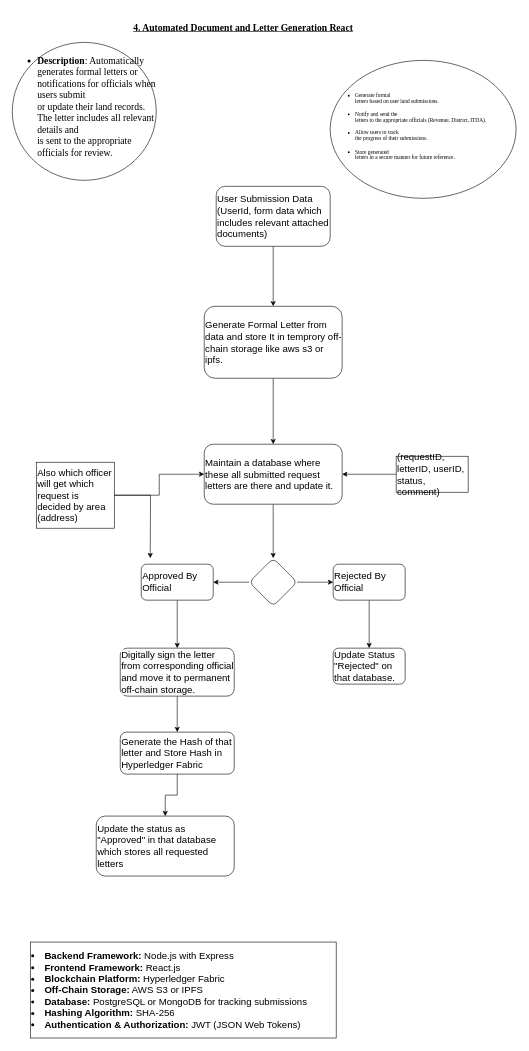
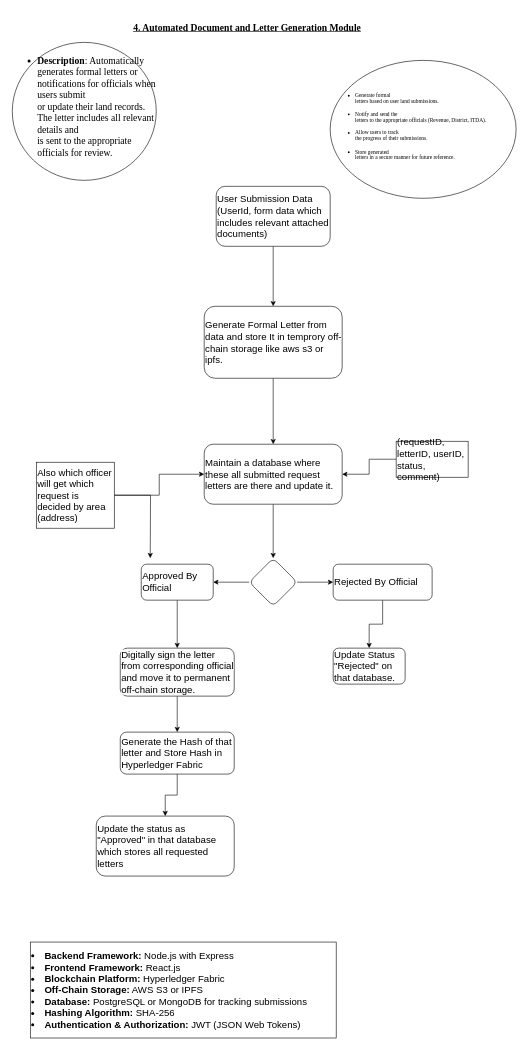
  <mxCell id="0" />
  <mxCell id="1" parent="0" />
  <mxCell id="2" value="" style="edgeStyle=orthogonalEdgeStyle;rounded=0;orthogonalLoop=1;jettySize=auto;html=1;fontSize=16;align=left;verticalAlign=middle;" parent="1" source="3" target="5" edge="1"><mxGeometry relative="1" as="geometry" /></mxCell>
  <mxCell id="3" value="User Submission Data&lt;div style=&quot;font-size: 16px;&quot;&gt;(UserId, form data which includes relevant attached documents)&lt;/div&gt;" style="rounded=1;whiteSpace=wrap;html=1;fontSize=16;align=left;verticalAlign=middle;" parent="1" vertex="1"><mxGeometry x="360" y="310" width="190" height="100" as="geometry" /></mxCell>
  <mxCell id="4" value="" style="edgeStyle=orthogonalEdgeStyle;rounded=0;orthogonalLoop=1;jettySize=auto;html=1;fontSize=16;align=left;verticalAlign=middle;" parent="1" source="5" target="7" edge="1"><mxGeometry relative="1" as="geometry" /></mxCell>
  <mxCell id="5" value="Generate Formal Letter from data&amp;nbsp;&lt;span style=&quot;background-color: initial; font-size: 16px;&quot;&gt;and store It in temprory off-chain storage like aws s3 or ipfs.&amp;nbsp;&lt;/span&gt;" style="whiteSpace=wrap;html=1;rounded=1;fontSize=16;align=left;verticalAlign=middle;" parent="1" vertex="1"><mxGeometry x="340" y="510" width="230" height="120" as="geometry" /></mxCell>
  <mxCell id="6" value="" style="edgeStyle=orthogonalEdgeStyle;rounded=0;orthogonalLoop=1;jettySize=auto;html=1;fontSize=16;align=left;verticalAlign=middle;" parent="1" source="7" target="10" edge="1"><mxGeometry relative="1" as="geometry" /></mxCell>
  <mxCell id="7" value="Maintain a database where these all submitted request letters are there and update it." style="whiteSpace=wrap;html=1;rounded=1;fontSize=16;align=left;verticalAlign=middle;" parent="1" vertex="1"><mxGeometry x="340" y="740" width="230" height="100" as="geometry" /></mxCell>
  <mxCell id="8" value="" style="edgeStyle=orthogonalEdgeStyle;rounded=0;orthogonalLoop=1;jettySize=auto;html=1;fontSize=16;align=left;verticalAlign=middle;" parent="1" source="10" target="12" edge="1"><mxGeometry relative="1" as="geometry" /></mxCell>
  <mxCell id="9" value="" style="edgeStyle=orthogonalEdgeStyle;rounded=0;orthogonalLoop=1;jettySize=auto;html=1;fontSize=16;align=left;verticalAlign=middle;" parent="1" source="10" target="14" edge="1"><mxGeometry relative="1" as="geometry" /></mxCell>
  <mxCell id="10" value="" style="rhombus;whiteSpace=wrap;html=1;rounded=1;fontSize=16;align=left;verticalAlign=middle;" parent="1" vertex="1"><mxGeometry x="415" y="930" width="80" height="80" as="geometry" /></mxCell>
  <mxCell id="11" value="" style="edgeStyle=orthogonalEdgeStyle;rounded=0;orthogonalLoop=1;jettySize=auto;html=1;fontSize=16;align=left;verticalAlign=middle;" parent="1" source="12" target="16" edge="1"><mxGeometry relative="1" as="geometry" /></mxCell>
  <mxCell id="12" value="Approved By Official" style="rounded=1;whiteSpace=wrap;html=1;fontSize=16;align=left;verticalAlign=middle;" parent="1" vertex="1"><mxGeometry x="235" y="940" width="120" height="60" as="geometry" /></mxCell>
  <mxCell id="13" value="" style="edgeStyle=orthogonalEdgeStyle;rounded=0;orthogonalLoop=1;jettySize=auto;html=1;fontSize=16;align=left;verticalAlign=middle;" parent="1" source="14" target="20" edge="1"><mxGeometry relative="1" as="geometry" /></mxCell>
- <mxCell id="14" value="Rejected By Official" style="whiteSpace=wrap;html=1;rounded=1;fontSize=16;align=left;verticalAlign=middle;" parent="1" vertex="1"><mxGeometry x="555" y="940" width="120" height="60" as="geometry" /></mxCell>
+ <mxCell id="14" value="Rejected By Official" style="whiteSpace=wrap;html=1;rounded=1;fontSize=16;align=left;verticalAlign=middle;" parent="1" vertex="1"><mxGeometry x="555" y="940" width="165" height="60" as="geometry" /></mxCell>
  <mxCell id="15" value="" style="edgeStyle=orthogonalEdgeStyle;rounded=0;orthogonalLoop=1;jettySize=auto;html=1;fontSize=16;align=left;verticalAlign=middle;" parent="1" source="16" target="18" edge="1"><mxGeometry relative="1" as="geometry" /></mxCell>
  <mxCell id="16" value="&lt;br style=&quot;font-size: 16px;&quot;&gt;&lt;span style=&quot;color: rgb(0, 0, 0); font-family: Helvetica; font-size: 16px; font-style: normal; font-variant-ligatures: normal; font-variant-caps: normal; font-weight: 400; letter-spacing: normal; orphans: 2; text-indent: 0px; text-transform: none; widows: 2; word-spacing: 0px; -webkit-text-stroke-width: 0px; white-space: normal; background-color: rgb(251, 251, 251); text-decoration-thickness: initial; text-decoration-style: initial; text-decoration-color: initial; float: none; display: inline !important;&quot;&gt;Digitally sign the letter from corresponding official and move it to permanent off-chain storage.&lt;/span&gt;&lt;div style=&quot;font-size: 16px;&quot;&gt;&lt;br style=&quot;font-size: 16px;&quot;&gt;&lt;/div&gt;" style="rounded=1;whiteSpace=wrap;html=1;fontSize=16;align=left;verticalAlign=middle;" parent="1" vertex="1"><mxGeometry x="200" y="1080" width="190" height="80" as="geometry" /></mxCell>
  <mxCell id="17" value="" style="edgeStyle=orthogonalEdgeStyle;rounded=0;orthogonalLoop=1;jettySize=auto;html=1;fontSize=16;align=left;verticalAlign=middle;" parent="1" source="18" target="19" edge="1"><mxGeometry relative="1" as="geometry" /></mxCell>
  <mxCell id="18" value="Generate the Hash of that letter and Store Hash in Hyperledger Fabric " style="rounded=1;whiteSpace=wrap;html=1;fontSize=16;align=left;verticalAlign=middle;" parent="1" vertex="1"><mxGeometry x="200" y="1220" width="190" height="70" as="geometry" /></mxCell>
  <mxCell id="19" value="Update the status as &quot;Approved&quot; in that database which stores all requested letters" style="rounded=1;whiteSpace=wrap;html=1;fontSize=16;align=left;verticalAlign=middle;" parent="1" vertex="1"><mxGeometry x="160" y="1360" width="230" height="100" as="geometry" /></mxCell>
  <mxCell id="20" value="Update Status &quot;Rejected&quot; on that database." style="whiteSpace=wrap;html=1;rounded=1;fontSize=16;align=left;verticalAlign=middle;" parent="1" vertex="1"><mxGeometry x="555" y="1080" width="120" height="60" as="geometry" /></mxCell>
  <mxCell id="21" value="" style="edgeStyle=orthogonalEdgeStyle;rounded=0;orthogonalLoop=1;jettySize=auto;html=1;fontSize=16;align=left;verticalAlign=middle;" parent="1" source="22" target="7" edge="1"><mxGeometry relative="1" as="geometry" /></mxCell>
- <mxCell id="22" value="(requestID, letterID, userID, status, comment)" style="rounded=0;whiteSpace=wrap;html=1;fontSize=16;align=left;verticalAlign=middle;" parent="1" vertex="1"><mxGeometry x="660" y="760" width="120" height="60" as="geometry" /></mxCell>
+ <mxCell id="22" value="(requestID, letterID, userID, status, comment)" style="rounded=0;whiteSpace=wrap;html=1;fontSize=16;align=left;verticalAlign=middle;" parent="1" vertex="1"><mxGeometry x="660" y="735" width="120" height="60" as="geometry" /></mxCell>
  <mxCell id="23" style="edgeStyle=orthogonalEdgeStyle;rounded=0;orthogonalLoop=1;jettySize=auto;html=1;fontSize=16;align=left;verticalAlign=middle;" parent="1" source="25" target="7" edge="1"><mxGeometry relative="1" as="geometry" /></mxCell>
  <mxCell id="24" style="edgeStyle=orthogonalEdgeStyle;rounded=0;orthogonalLoop=1;jettySize=auto;html=1;fontSize=16;align=left;verticalAlign=middle;" parent="1" source="25" edge="1"><mxGeometry relative="1" as="geometry"><mxPoint x="250" y="930" as="targetPoint" /></mxGeometry></mxCell>
  <mxCell id="25" value="Also which officer will get which request is decided by area (address)" style="rounded=0;whiteSpace=wrap;html=1;fontSize=16;align=left;verticalAlign=middle;" parent="1" vertex="1"><mxGeometry x="60" y="770" width="130" height="110" as="geometry" /></mxCell>
- <mxCell id="26" value="&lt;h1 style=&quot;font-size: 16px;&quot;&gt;&lt;b style=&quot;font-size: 16px;&quot;&gt;&lt;span style=&quot;font-size: 16px; line-height: 107%; font-family: &amp;quot;Times New Roman&amp;quot;, serif; vertical-align: baseline;&quot;&gt;&lt;u style=&quot;font-size: 16px;&quot;&gt;4. Automated Document and Letter Generation React&lt;/u&gt;&lt;/span&gt;&lt;/b&gt;&lt;/h1&gt;" style="text;html=1;align=left;verticalAlign=middle;resizable=0;points=[];autosize=1;strokeColor=none;fillColor=none;fontSize=16;" parent="1" vertex="1"><mxGeometry x="220" y="20" width="400" height="50" as="geometry" /></mxCell>
+ <mxCell id="26" value="&lt;h1 style=&quot;font-size: 16px;&quot;&gt;&lt;b style=&quot;font-size: 16px;&quot;&gt;&lt;span style=&quot;font-size: 16px; line-height: 107%; font-family: &amp;quot;Times New Roman&amp;quot;, serif; vertical-align: baseline;&quot;&gt;&lt;u style=&quot;font-size: 16px;&quot;&gt;4. Automated Document and Letter Generation Module&lt;/u&gt;&lt;/span&gt;&lt;/b&gt;&lt;/h1&gt;" style="text;html=1;align=left;verticalAlign=middle;resizable=0;points=[];autosize=1;strokeColor=none;fillColor=none;fontSize=16;" parent="1" vertex="1"><mxGeometry x="220" y="20" width="400" height="50" as="geometry" /></mxCell>
  <mxCell id="27" value="&lt;ul style=&quot;margin-top: 0cm; font-size: 16px;&quot; type=&quot;disc&quot;&gt;&lt;br style=&quot;font-size: 16px;&quot;&gt; &lt;li class=&quot;MsoNormal&quot; style=&quot;font-size: 16px;&quot;&gt;&lt;b style=&quot;font-size: 16px;&quot;&gt;&lt;span style=&quot;line-height: 107%; font-family: &amp;quot;Times New Roman&amp;quot;, serif; vertical-align: baseline; font-size: 16px;&quot;&gt;Description&lt;/span&gt;&lt;/b&gt;&lt;span style=&quot;line-height: 107%; font-family: &amp;quot;Times New Roman&amp;quot;, serif; vertical-align: baseline; font-size: 16px;&quot;&gt;: Automatically&lt;br style=&quot;font-size: 16px;&quot;&gt;     generates formal letters or notifications for officials when users submit&lt;br style=&quot;font-size: 16px;&quot;&gt;     or update their land records. The letter includes all relevant details and&lt;br style=&quot;font-size: 16px;&quot;&gt;     is sent to the appropriate officials for review.&lt;/span&gt;&lt;/li&gt;&lt;br style=&quot;font-size: 16px;&quot;&gt;&lt;/ul&gt;" style="ellipse;whiteSpace=wrap;html=1;align=left;fontSize=16;verticalAlign=middle;" parent="1" vertex="1"><mxGeometry y="70" width="240" height="230" as="geometry" x="20" /></mxCell>
  <mxCell id="28" value="&lt;ul style=&quot;margin-top: 0cm; font-size: 9px;&quot; type=&quot;disc&quot;&gt;&lt;div style=&quot;&quot;&gt;&lt;span style=&quot;&quot;&gt;&lt;br style=&quot;&quot;&gt;&lt;/span&gt;&lt;/div&gt; &lt;div style=&quot;&quot;&gt;&lt;br style=&quot;&quot;&gt;&lt;/div&gt;  &lt;li class=&quot;MsoNormal&quot; style=&quot;&quot;&gt;&lt;div style=&quot;&quot;&gt;&lt;span style=&quot;font-family: &amp;quot;Times New Roman&amp;quot;, serif; background-color: initial;&quot;&gt;Generate formal&lt;/span&gt;&lt;/div&gt;&lt;span style=&quot;line-height: 107%; font-family: &amp;quot;Times New Roman&amp;quot;, serif; vertical-align: baseline;&quot;&gt;&lt;div style=&quot;&quot;&gt;&lt;span style=&quot;background-color: initial;&quot;&gt;letters based on user land submissions.&lt;/span&gt;&lt;/div&gt;&lt;/span&gt;&lt;/li&gt;&lt;div style=&quot;&quot;&gt;&lt;br style=&quot;&quot;&gt;&lt;/div&gt;  &lt;li class=&quot;MsoNormal&quot; style=&quot;&quot;&gt;&lt;div style=&quot;&quot;&gt;&lt;span style=&quot;font-family: &amp;quot;Times New Roman&amp;quot;, serif; background-color: initial;&quot;&gt;Notify and send the&lt;/span&gt;&lt;/div&gt;&lt;span style=&quot;line-height: 107%; font-family: &amp;quot;Times New Roman&amp;quot;, serif; vertical-align: baseline;&quot;&gt;&lt;div style=&quot;&quot;&gt;&lt;span style=&quot;background-color: initial;&quot;&gt;letters to the appropriate officials (Revenue, District, ITDA).&lt;/span&gt;&lt;/div&gt;&lt;/span&gt;&lt;/li&gt;&lt;div style=&quot;&quot;&gt;&lt;br style=&quot;&quot;&gt;&lt;/div&gt;  &lt;li class=&quot;MsoNormal&quot; style=&quot;&quot;&gt;&lt;div style=&quot;&quot;&gt;&lt;span style=&quot;font-family: &amp;quot;Times New Roman&amp;quot;, serif; background-color: initial;&quot;&gt;Allow users to track&lt;/span&gt;&lt;/div&gt;&lt;span style=&quot;line-height: 107%; font-family: &amp;quot;Times New Roman&amp;quot;, serif; vertical-align: baseline;&quot;&gt;&lt;div style=&quot;&quot;&gt;&lt;span style=&quot;background-color: initial;&quot;&gt;the progress of their submissions.&lt;/span&gt;&lt;/div&gt;&lt;/span&gt;&lt;/li&gt;&lt;div style=&quot;&quot;&gt;&lt;br style=&quot;&quot;&gt;&lt;/div&gt;  &lt;li class=&quot;MsoNormal&quot; style=&quot;&quot;&gt;&lt;div style=&quot;&quot;&gt;&lt;span style=&quot;font-family: &amp;quot;Times New Roman&amp;quot;, serif; background-color: initial;&quot;&gt;Store generated&lt;/span&gt;&lt;/div&gt;&lt;span style=&quot;line-height: 107%; font-family: &amp;quot;Times New Roman&amp;quot;, serif; vertical-align: baseline;&quot;&gt;&lt;div style=&quot;&quot;&gt;&lt;span style=&quot;background-color: initial;&quot;&gt;letters in a secure manner for future reference.&lt;/span&gt;&lt;/div&gt;&lt;/span&gt;&lt;/li&gt;&lt;div style=&quot;&quot;&gt;&lt;br style=&quot;&quot;&gt;&lt;/div&gt; &lt;div style=&quot;&quot;&gt;&lt;br style=&quot;&quot;&gt;&lt;/div&gt;&lt;/ul&gt;" style="ellipse;whiteSpace=wrap;html=1;fontSize=16;align=left;verticalAlign=middle;" parent="1" vertex="1"><mxGeometry x="550" y="100" width="310" height="230" as="geometry" /></mxCell>
  <mxCell id="29" value="&lt;li style=&quot;font-size: 16px;&quot;&gt;&lt;strong style=&quot;font-size: 16px;&quot;&gt;Backend Framework:&lt;/strong&gt; Node.js with Express&lt;/li&gt;&lt;li style=&quot;font-size: 16px;&quot;&gt;&lt;strong style=&quot;font-size: 16px;&quot;&gt;Frontend Framework:&lt;/strong&gt; React.js&lt;/li&gt;&lt;li style=&quot;font-size: 16px;&quot;&gt;&lt;strong style=&quot;font-size: 16px;&quot;&gt;Blockchain Platform:&lt;/strong&gt; Hyperledger Fabric&lt;/li&gt;&lt;li style=&quot;font-size: 16px;&quot;&gt;&lt;strong style=&quot;font-size: 16px;&quot;&gt;Off-Chain Storage:&lt;/strong&gt; AWS S3 or IPFS&lt;/li&gt;&lt;li style=&quot;font-size: 16px;&quot;&gt;&lt;strong style=&quot;font-size: 16px;&quot;&gt;Database:&lt;/strong&gt; PostgreSQL or MongoDB for tracking submissions&lt;/li&gt;&lt;li style=&quot;font-size: 16px;&quot;&gt;&lt;strong style=&quot;font-size: 16px;&quot;&gt;Hashing Algorithm:&lt;/strong&gt; SHA-256&lt;/li&gt;&lt;li style=&quot;font-size: 16px;&quot;&gt;&lt;strong style=&quot;font-size: 16px;&quot;&gt;Authentication &amp;amp; Authorization:&lt;/strong&gt; JWT (JSON Web Tokens)&lt;/li&gt;" style="whiteSpace=wrap;html=1;align=left;fontSize=16;verticalAlign=middle;" parent="1" vertex="1"><mxGeometry x="50" y="1570" width="510" height="160" as="geometry" /></mxCell>
